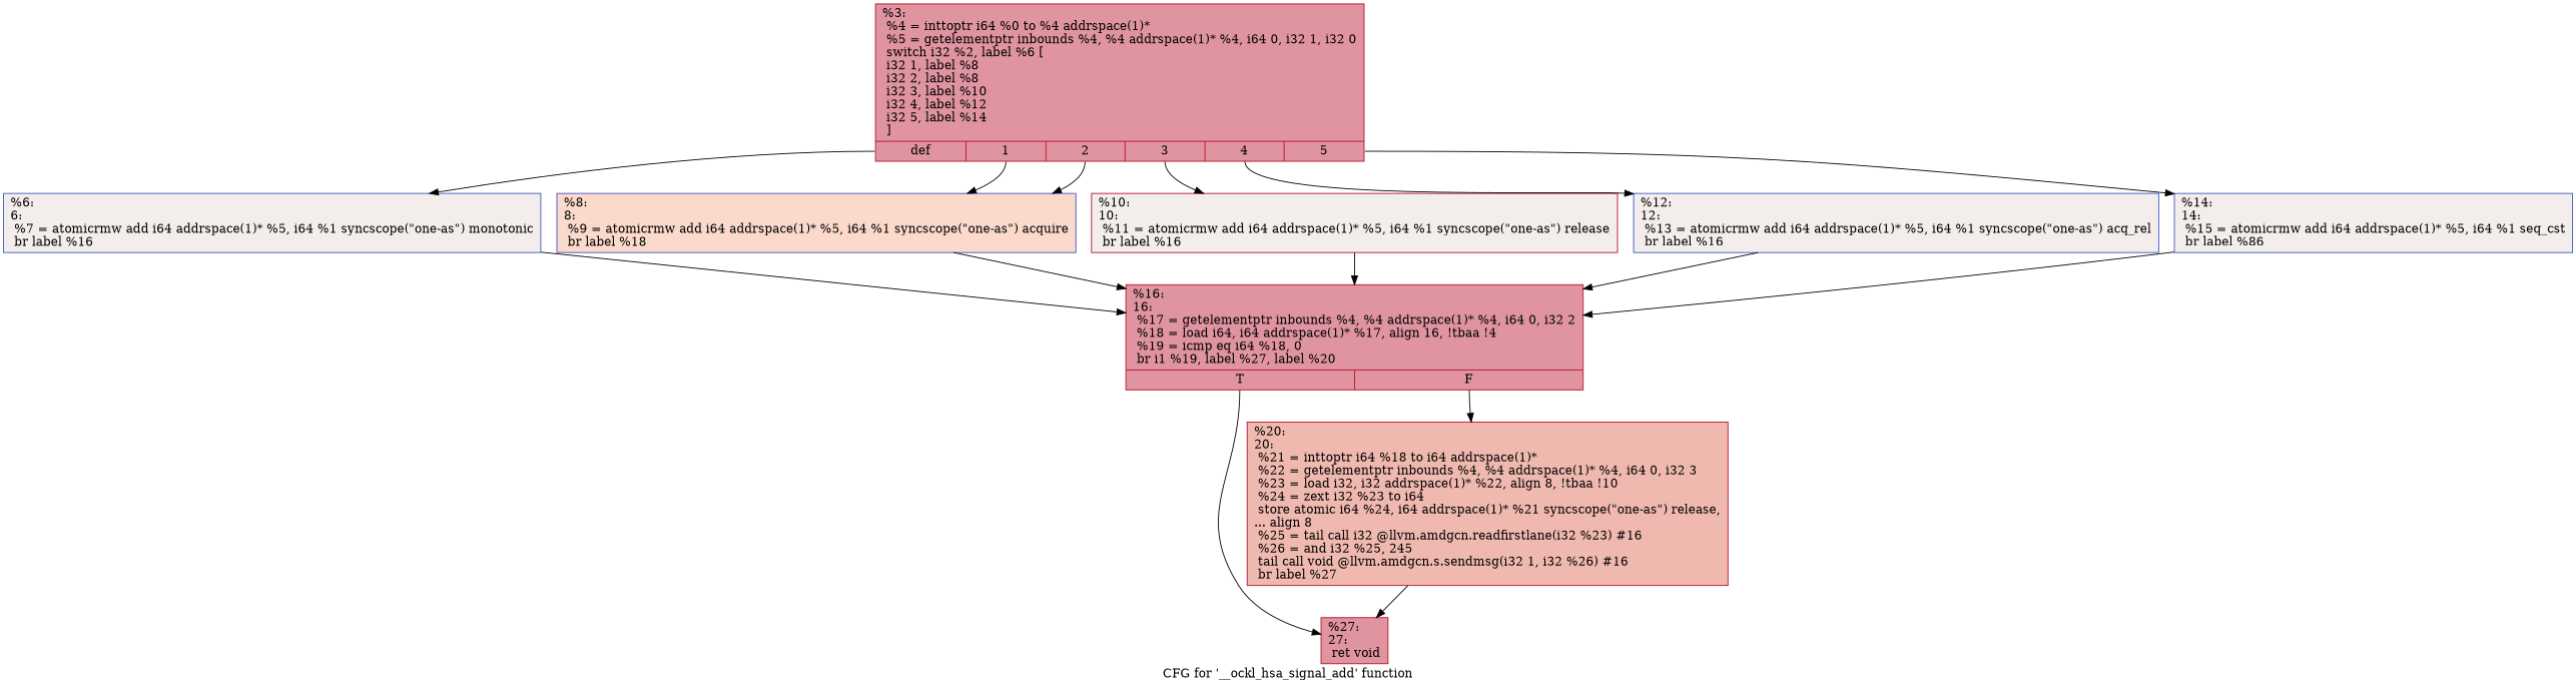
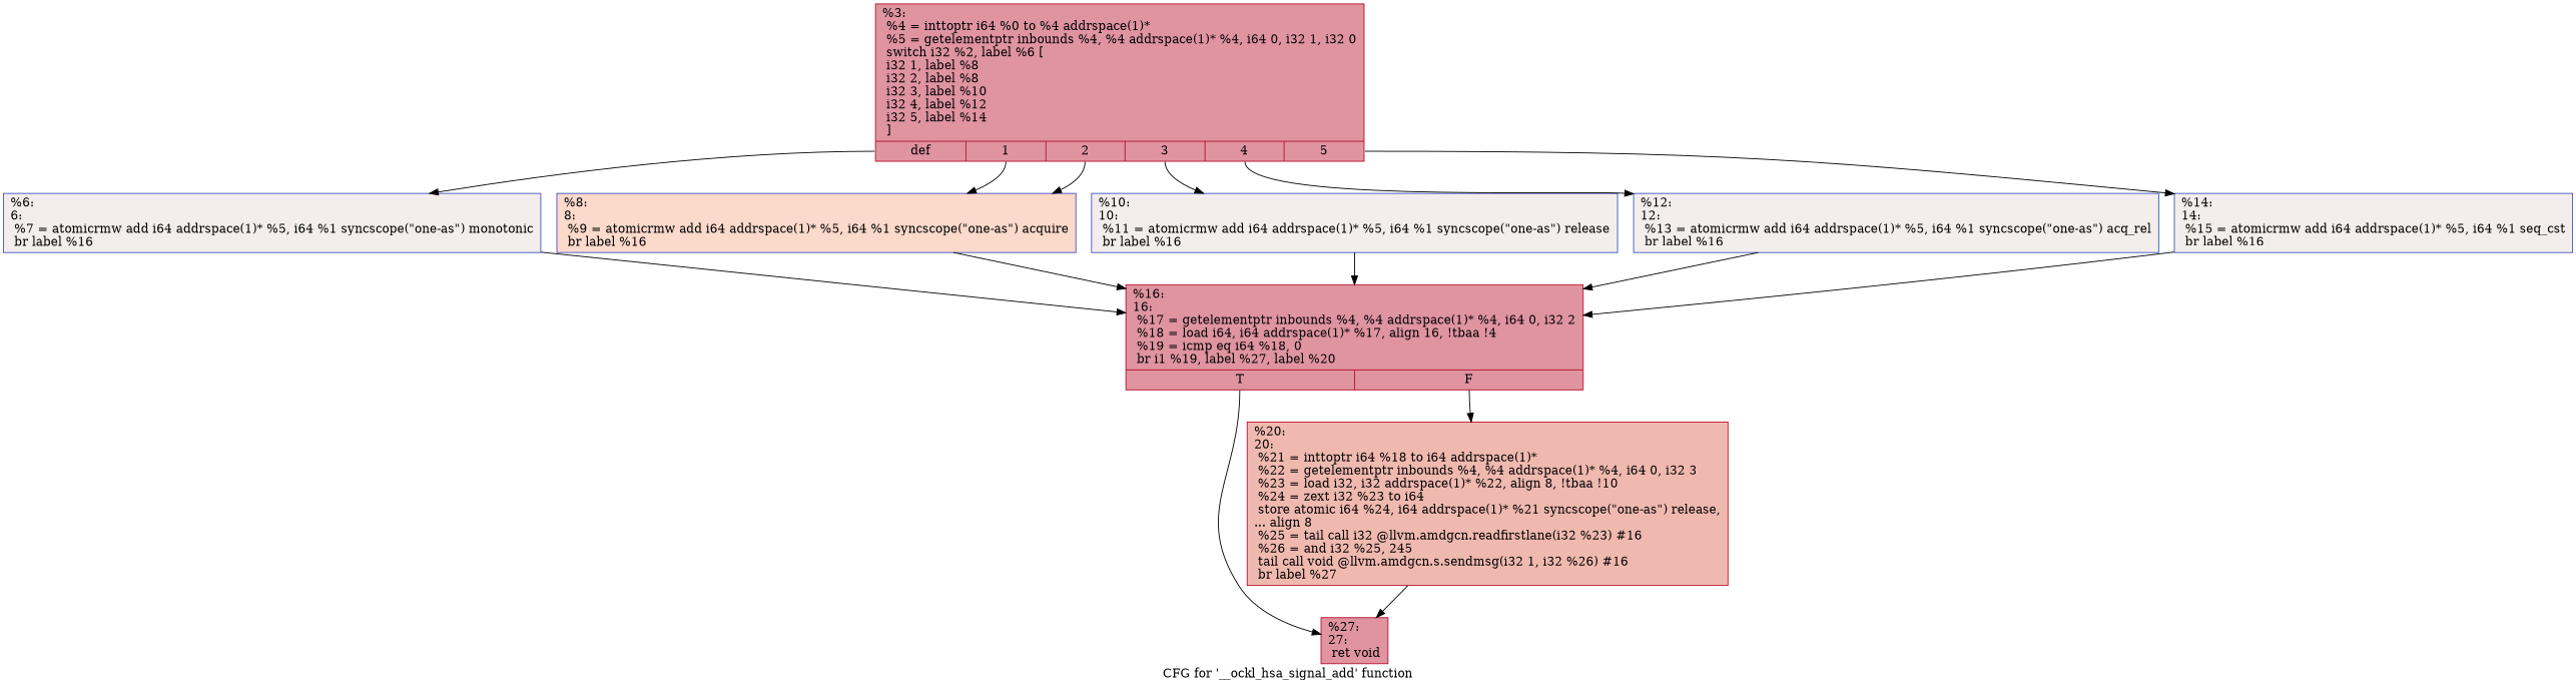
  digraph {
    label="CFG for '__ockl_hsa_signal_add' function"
    node [color="#3d50c3ff" fillcolor="#e5d8d170" shape=record style=filled]
    n1 [color="#b70d28ff" fillcolor="#b70d2870" label="{%3:\l  %4 = inttoptr i64 %0 to %4 addrspace(1)*\l  %5 = getelementptr inbounds %4, %4 addrspace(1)* %4, i64 0, i32 1, i32 0\l  switch i32 %2, label %6 [\l    i32 1, label %8\l    i32 2, label %8\l    i32 3, label %10\l    i32 4, label %12\l    i32 5, label %14\l  ]\l|{<s0>def|<s1>1|<s2>2|<s3>3|<s4>4|<s5>5}}"]
    n2 [label="{%6:\l6:                                                \l  %7 = atomicrmw add i64 addrspace(1)* %5, i64 %1 syncscope(\"one-as\") monotonic\l  br label %16\l}"]
-   n3 [fillcolor="#f7a88970" label="{%8:\l8:                                                \l  %9 = atomicrmw add i64 addrspace(1)* %5, i64 %1 syncscope(\"one-as\") acquire\l  br label %18\l}"]
-   n4 [color="#b70d28ff" label="{%10:\l10:                                               \l  %11 = atomicrmw add i64 addrspace(1)* %5, i64 %1 syncscope(\"one-as\") release\l  br label %16\l}"]
+   n3 [fillcolor="#f7a88970" label="{%8:\l8:                                                \l  %9 = atomicrmw add i64 addrspace(1)* %5, i64 %1 syncscope(\"one-as\") acquire\l  br label %16\l}"]
+   n4 [label="{%10:\l10:                                               \l  %11 = atomicrmw add i64 addrspace(1)* %5, i64 %1 syncscope(\"one-as\") release\l  br label %16\l}"]
    n5 [label="{%12:\l12:                                               \l  %13 = atomicrmw add i64 addrspace(1)* %5, i64 %1 syncscope(\"one-as\") acq_rel\l  br label %16\l}"]
-   n6 [label="{%14:\l14:                                               \l  %15 = atomicrmw add i64 addrspace(1)* %5, i64 %1 seq_cst\l  br label %86\l}"]
+   n6 [label="{%14:\l14:                                               \l  %15 = atomicrmw add i64 addrspace(1)* %5, i64 %1 seq_cst\l  br label %16\l}"]
    n7 [color="#b70d28ff" fillcolor="#b70d2870" label="{%16:\l16:                                               \l  %17 = getelementptr inbounds %4, %4 addrspace(1)* %4, i64 0, i32 2\l  %18 = load i64, i64 addrspace(1)* %17, align 16, !tbaa !4\l  %19 = icmp eq i64 %18, 0\l  br i1 %19, label %27, label %20\l|{<s0>T|<s1>F}}"]
    n8 [color="#b70d28ff" fillcolor="#b70d2870" label="{%27:\l27:                                               \l  ret void\l}"]
    n9 [color="#b70d28ff" fillcolor="#de614d70" label="{%20:\l20:                                               \l  %21 = inttoptr i64 %18 to i64 addrspace(1)*\l  %22 = getelementptr inbounds %4, %4 addrspace(1)* %4, i64 0, i32 3\l  %23 = load i32, i32 addrspace(1)* %22, align 8, !tbaa !10\l  %24 = zext i32 %23 to i64\l  store atomic i64 %24, i64 addrspace(1)* %21 syncscope(\"one-as\") release,\l... align 8\l  %25 = tail call i32 @llvm.amdgcn.readfirstlane(i32 %23) #16\l  %26 = and i32 %25, 245\l  tail call void @llvm.amdgcn.s.sendmsg(i32 1, i32 %26) #16\l  br label %27\l}"]
    n1 -> n2 [tailport=s0]
    n1 -> n3 [tailport=s1]
    n1 -> n3 [tailport=s2]
    n1 -> n4 [tailport=s3]
    n1 -> n5 [tailport=s4]
    n1 -> n6 [tailport=s5]
    n2 -> n7
    n3 -> n7
    n4 -> n7
    n5 -> n7
    n6 -> n7
    n7 -> n8 [tailport=s0]
    n7 -> n9 [tailport=s1]
    n9 -> n8
  }
